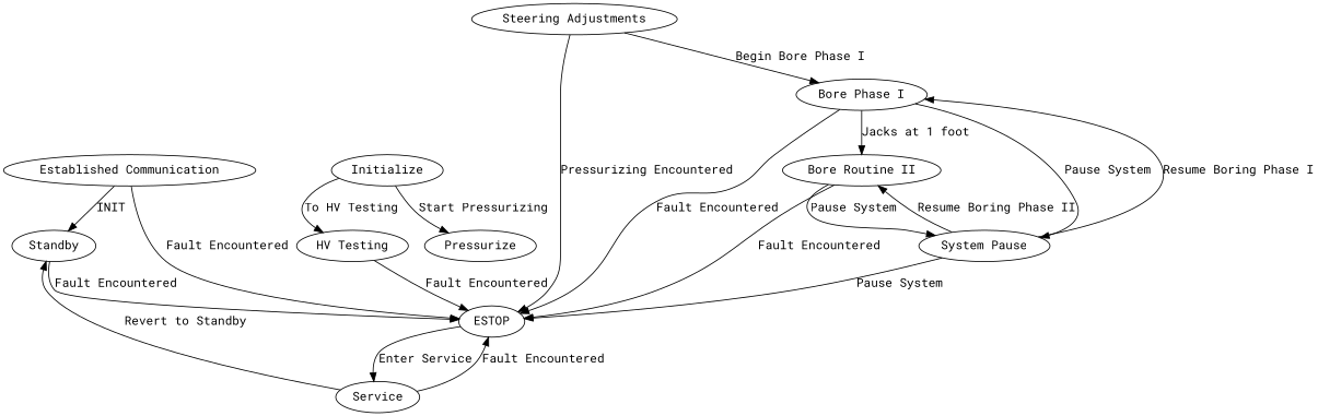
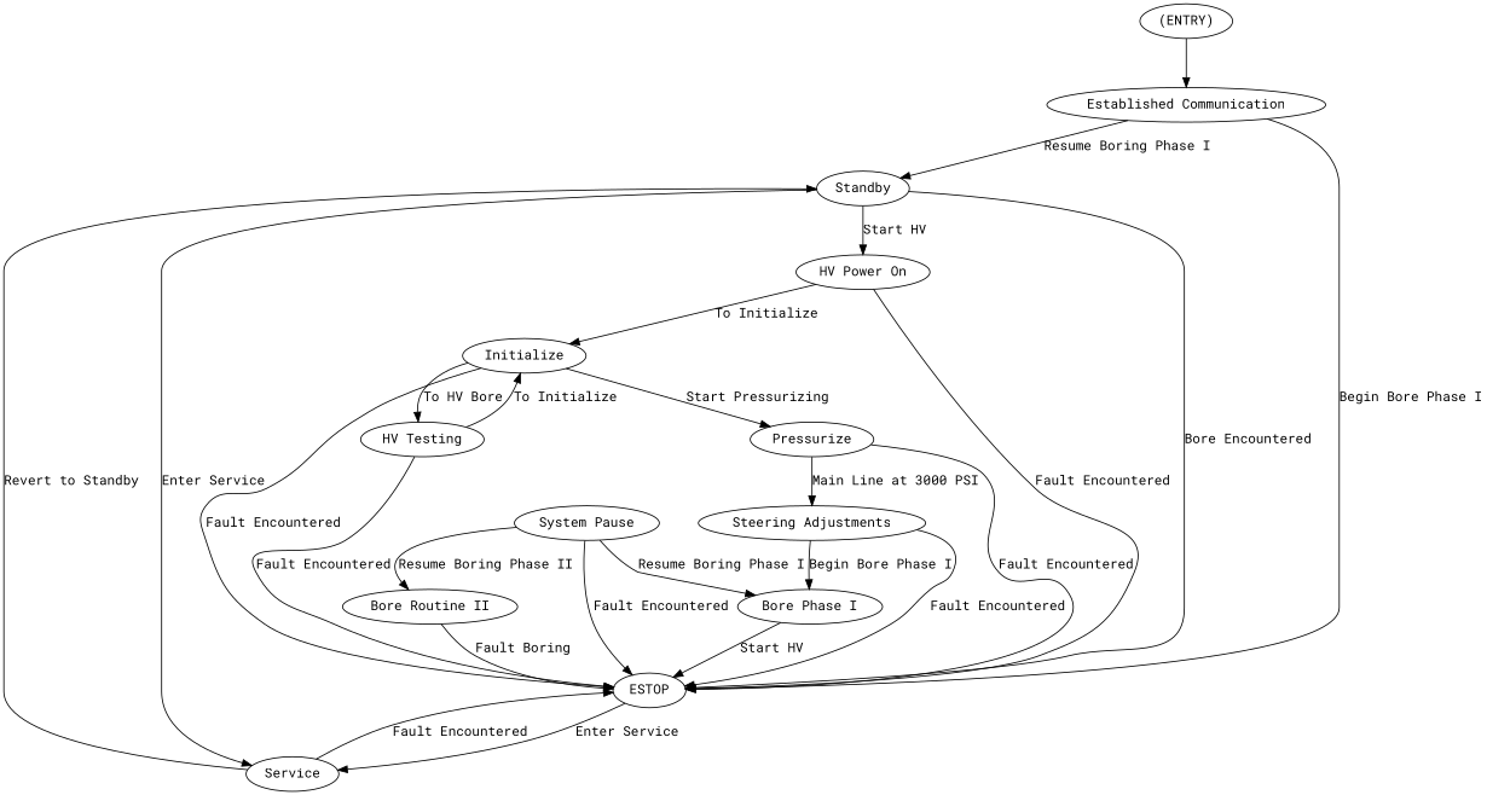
  digraph {
    fontname="Roboto Mono"
    node [fontname="Roboto Mono"]
    edge [fontname="Roboto Mono"]
+   n1 [label="(ENTRY)"]
    n2 [label="Established Communication"]
    n3 [label=Standby]
    n4 [label=ESTOP]
    n5 [label=Service]
+   n6 [label="HV Power On"]
    n7 [label=Initialize]
    n8 [label="HV Testing"]
    n9 [label=Pressurize]
    n10 [label="Steering Adjustments"]
    n11 [label="Bore Phase I"]
    n12 [label="Bore Routine II"]
    n13 [label="System Pause"]
-   n2 -> n3 [label=INIT]
-   n2 -> n4 [label="Fault Encountered"]
-   n3 -> n4 [label="Fault Encountered"]
+   n1 -> n2 [label=" "]
+   n2 -> n3 [label="Resume Boring Phase I"]
+   n2 -> n4 [label="Begin Bore Phase I"]
+   n3 -> n4 [label="Bore Encountered"]
+   n3 -> n5 [label="Enter Service"]
+   n3 -> n6 [label="Start HV"]
    n4 -> n5 [label="Enter Service"]
    n5 -> n3 [label="Revert to Standby"]
    n5 -> n4 [label="Fault Encountered"]
-   n7 -> n8 [label="To HV Testing"]
+   n6 -> n4 [label="Fault Encountered"]
+   n6 -> n7 [label="To Initialize "]
+   n7 -> n4 [label="Fault Encountered"]
+   n7 -> n8 [label="To HV Bore"]
    n7 -> n9 [label="Start Pressurizing"]
    n8 -> n4 [label="Fault Encountered"]
-   n10 -> n4 [label="Pressurizing Encountered"]
+   n8 -> n7 [label="To Initialize"]
+   n9 -> n4 [label="Fault Encountered"]
+   n9 -> n10 [label="Main Line at 3000 PSI"]
+   n10 -> n4 [label="Fault Encountered"]
    n10 -> n11 [label="Begin Bore Phase I"]
-   n11 -> n4 [label="Fault Encountered"]
-   n11 -> n12 [label="Jacks at 1 foot"]
-   n11 -> n13 [label="Pause System"]
-   n12 -> n4 [label="Fault Encountered"]
-   n12 -> n13 [label="Pause System"]
-   n13 -> n4 [label="Pause System"]
+   n11 -> n4 [label="Start HV"]
+   n12 -> n4 [label="Fault Boring"]
+   n13 -> n4 [label="Fault Encountered"]
    n13 -> n11 [label="Resume Boring Phase I"]
    n13 -> n12 [label="Resume Boring Phase II"]
  }
